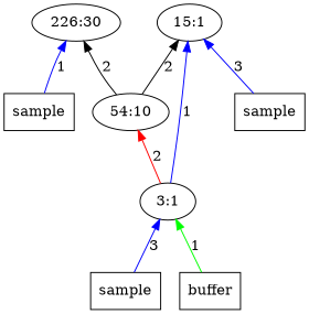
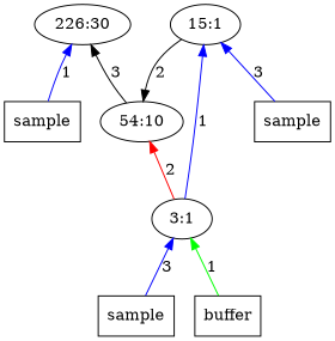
  digraph {
    rankdir=BT
    edge [color=blue]
    n1 [label=sample shape=box]
    n2 [label="226:30"]
    n3 [label="54:10"]
    n4 [label="15:1"]
    n5 [label=sample shape=box]
    n6 [label="3:1"]
    n7 [label=sample shape=box]
    n8 [label=buffer shape=box]
    n1 -> n2 [label=1]
-   n3 -> n2 [color=black label=2]
-   n3 -> n4 [color=black label=2]
+   n3 -> n2 [color=black label=3]
+   n4 -> n3 [color=black label=2]
    n5 -> n4 [label=3]
    n6 -> n3 [color=red label=2]
    n6 -> n4 [label=1]
    n7 -> n6 [label=3]
    n8 -> n6 [color=green label=1]
  }
